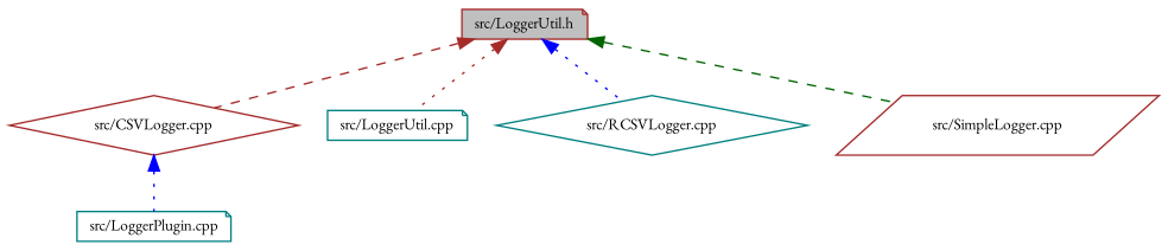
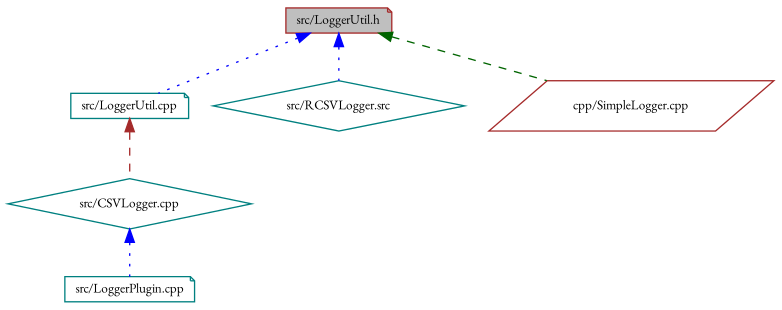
  digraph {
    fontname="EB Garamond"
    node [color=brown fillcolor=white fontname="EB Garamond" fontsize=10 shape=note style=filled]
    edge [color=brown dir=back fontname="EB Garamond" fontsize=10 labelfontname=Helvetica labelfontsize=10 style=dotted]
    n1 [fillcolor=grey75 fontcolor=black height=0.2 label="src/LoggerUtil.h" width=0.4]
-   n2 [height=0.2 label="src/CSVLogger.cpp" shape=diamond width=0.4]
+   n2 [color=teal height=0.2 label="src/CSVLogger.cpp" shape=diamond width=0.4]
    n3 [color=teal height=0.2 label="src/LoggerUtil.cpp" width=0.4]
-   n4 [color=teal height=0.2 label="src/RCSVLogger.cpp" shape=diamond width=0.4]
-   n5 [height=0.2 label="src/SimpleLogger.cpp" shape=parallelogram width=0.4]
+   n4 [color=teal height=0.2 label="src/RCSVLogger.src" shape=diamond width=0.4]
+   n5 [height=0.2 label="cpp/SimpleLogger.cpp" shape=parallelogram width=0.4]
    n6 [color=teal height=0.2 label="src/LoggerPlugin.cpp" width=0.4]
-   n1 -> n2 [style=dashed]
-   n1 -> n3
+   n3 -> n2 [style=dashed]
+   n1 -> n3 [color=blue]
    n1 -> n4 [color=blue]
    n1 -> n5 [color=darkgreen style=dashed]
    n2 -> n6 [color=blue]
  }
